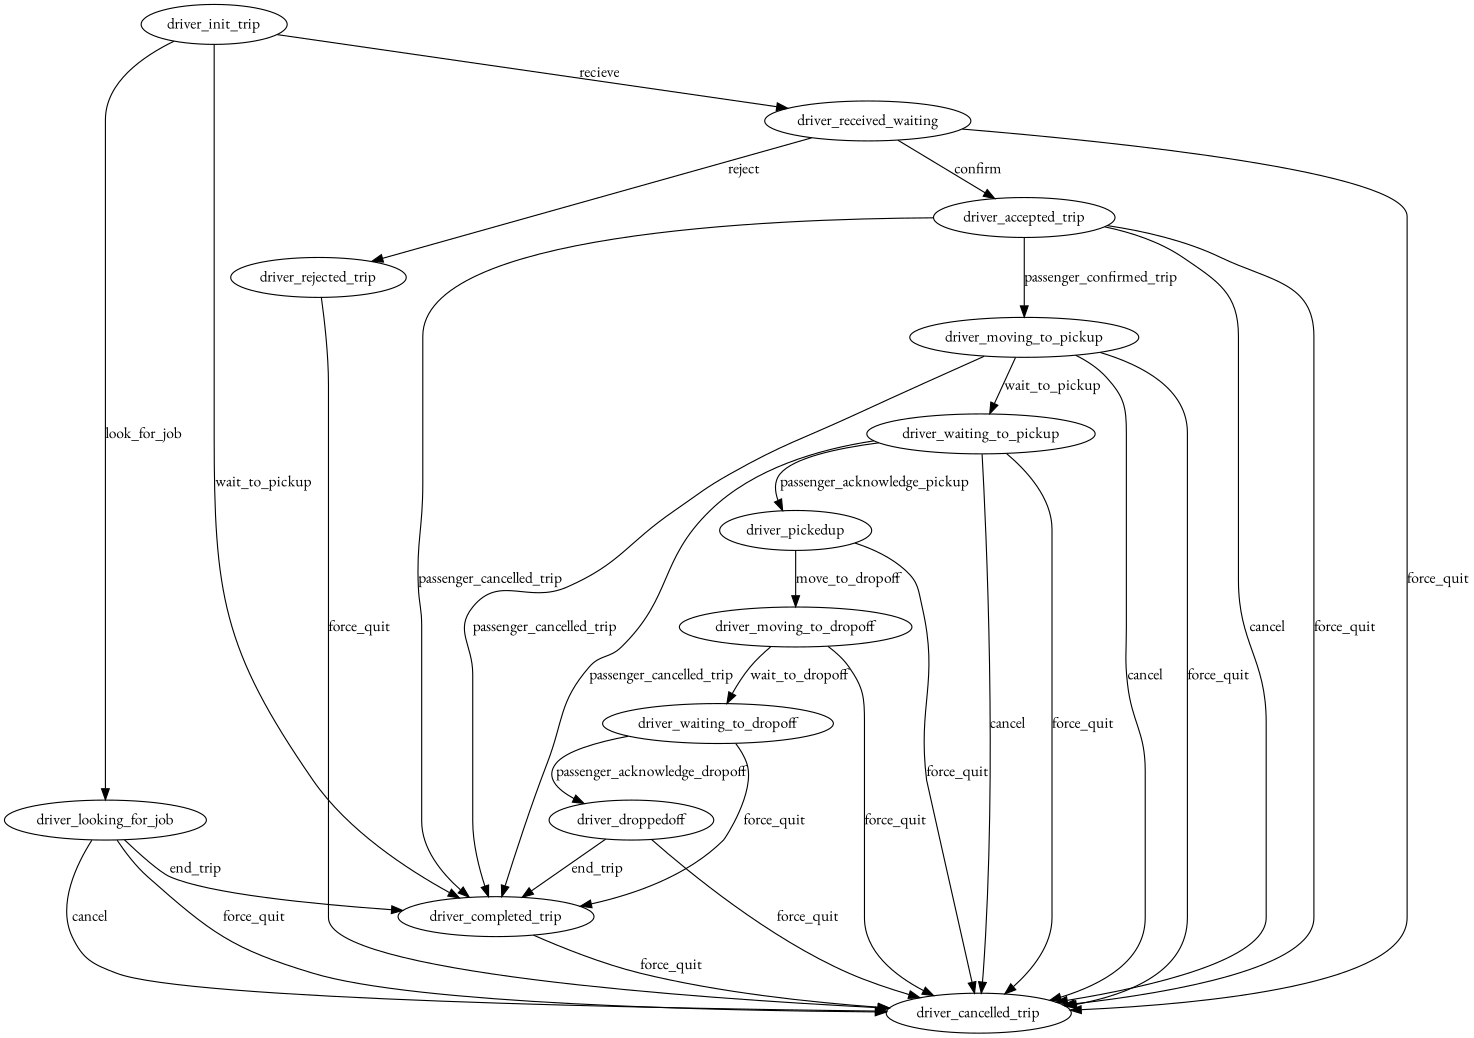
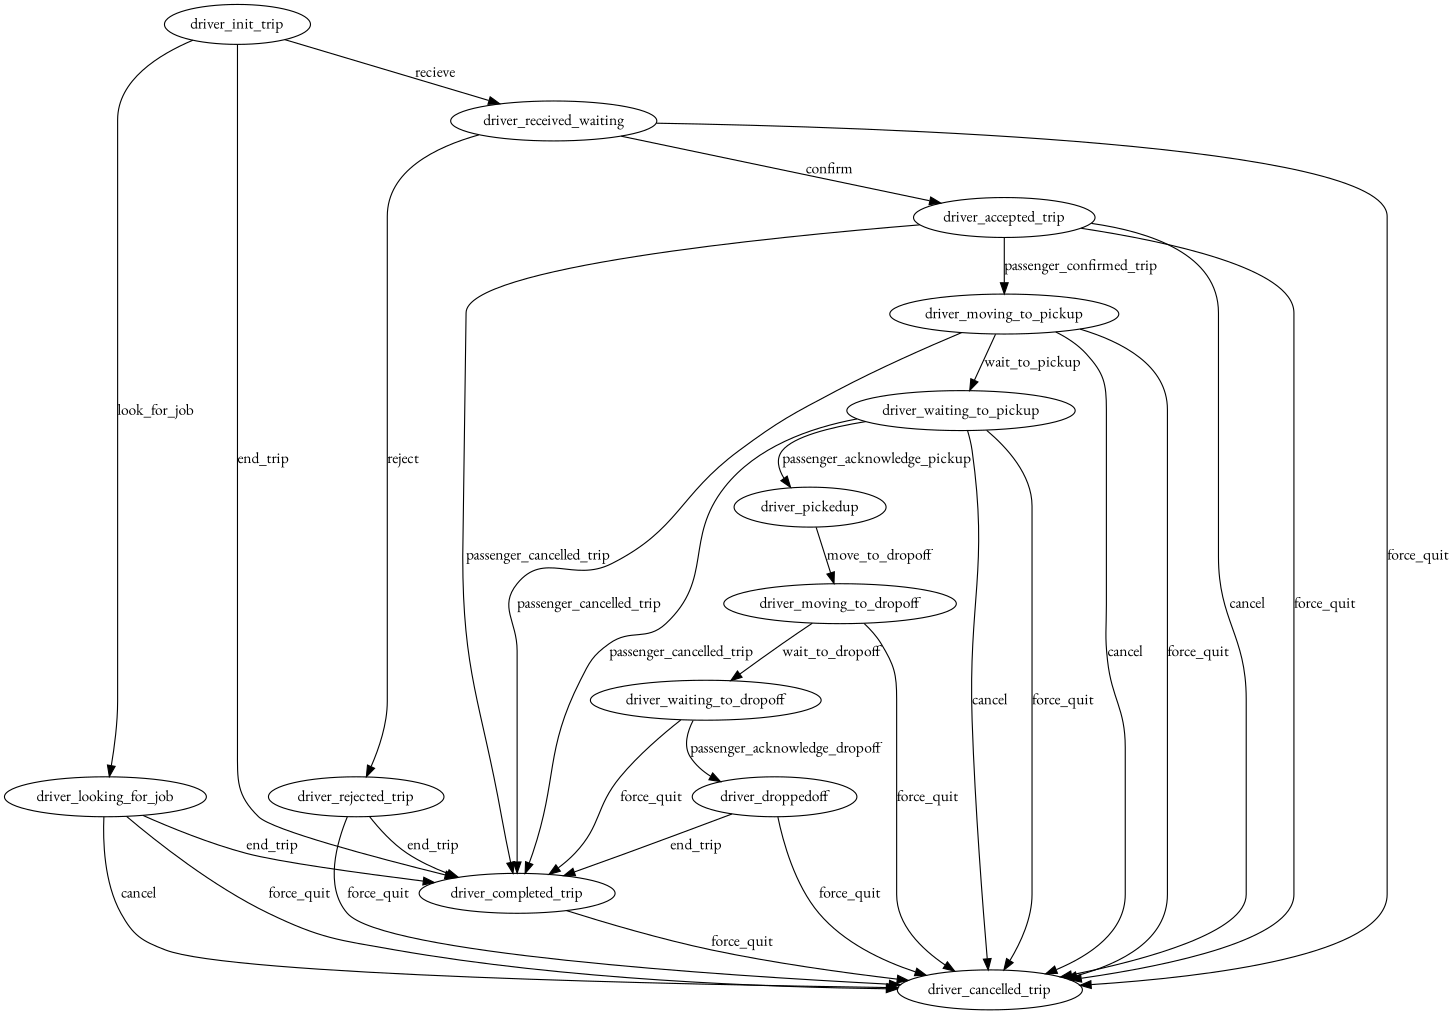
  digraph {
    fontname="EB Garamond"
    node [fontname="EB Garamond"]
    edge [fontname="EB Garamond"]
    driver_accepted_trip
    driver_moving_to_pickup
    driver_completed_trip
    driver_cancelled_trip
    driver_waiting_to_pickup
    driver_pickedup
    driver_droppedoff
    driver_init_trip
    driver_looking_for_job
    n10 [label=driver_received_waiting]
    driver_rejected_trip
    driver_moving_to_dropoff
    driver_waiting_to_dropoff
    driver_accepted_trip -> driver_moving_to_pickup [label=passenger_confirmed_trip]
    driver_accepted_trip -> driver_completed_trip [label=passenger_cancelled_trip]
    driver_accepted_trip -> driver_cancelled_trip [label=cancel]
    driver_accepted_trip -> driver_cancelled_trip [label=force_quit]
    driver_moving_to_pickup -> driver_completed_trip [label=passenger_cancelled_trip]
    driver_moving_to_pickup -> driver_cancelled_trip [label=cancel]
    driver_moving_to_pickup -> driver_cancelled_trip [label=force_quit]
    driver_moving_to_pickup -> driver_waiting_to_pickup [label=wait_to_pickup]
    driver_completed_trip -> driver_cancelled_trip [label=force_quit]
    driver_waiting_to_pickup -> driver_completed_trip [label=passenger_cancelled_trip]
    driver_waiting_to_pickup -> driver_cancelled_trip [label=cancel]
    driver_waiting_to_pickup -> driver_cancelled_trip [label=force_quit]
    driver_waiting_to_pickup -> driver_pickedup [label=passenger_acknowledge_pickup]
-   driver_pickedup -> driver_cancelled_trip [label=force_quit]
    driver_pickedup -> driver_moving_to_dropoff [label=move_to_dropoff]
    driver_droppedoff -> driver_completed_trip [label=end_trip]
    driver_droppedoff -> driver_cancelled_trip [label=force_quit]
-   driver_init_trip -> driver_completed_trip [label=wait_to_pickup]
+   driver_init_trip -> driver_completed_trip [label=end_trip]
    driver_init_trip -> driver_looking_for_job [label=look_for_job]
    driver_init_trip -> n10 [label=recieve]
    driver_looking_for_job -> driver_completed_trip [label=end_trip]
    driver_looking_for_job -> driver_cancelled_trip [label=cancel]
    driver_looking_for_job -> driver_cancelled_trip [label=force_quit]
    n10 -> driver_accepted_trip [label=confirm]
    n10 -> driver_cancelled_trip [label=force_quit]
    n10 -> driver_rejected_trip [label=reject]
+   driver_rejected_trip -> driver_completed_trip [label=end_trip]
    driver_rejected_trip -> driver_cancelled_trip [label=force_quit]
    driver_moving_to_dropoff -> driver_cancelled_trip [label=force_quit]
    driver_moving_to_dropoff -> driver_waiting_to_dropoff [label=wait_to_dropoff]
    driver_waiting_to_dropoff -> driver_completed_trip [label=force_quit]
    driver_waiting_to_dropoff -> driver_droppedoff [label=passenger_acknowledge_dropoff]
  }
